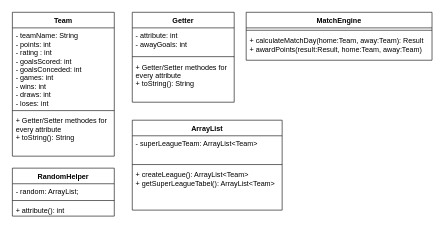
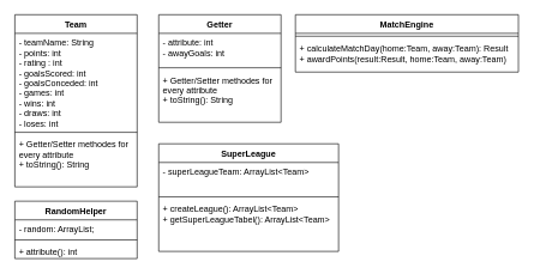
  <mxCell id="0" />
  <mxCell id="1" parent="0" />
  <mxCell id="2" value="Team" style="swimlane;fontStyle=1;align=center;verticalAlign=top;childLayout=stackLayout;horizontal=1;startSize=26;horizontalStack=0;resizeParent=1;resizeParentMax=0;resizeLast=0;collapsible=1;marginBottom=0;" vertex="1" parent="1"><mxGeometry x="20" y="20" width="170" height="240" as="geometry" /></mxCell>
  <mxCell id="3" value="- teamName: String&#10;- points: int&#10;- rating : int&#10;- goalsScored: int&#10;- goalsConceded: int&#10;- games: int&#10;- wins: int&#10;- draws: int&#10;- loses: int" style="text;strokeColor=none;fillColor=none;align=left;verticalAlign=top;spacingLeft=4;spacingRight=4;overflow=hidden;rotatable=0;points=[[0,0.5],[1,0.5]];portConstraint=eastwest;" vertex="1" parent="2"><mxGeometry y="26" width="170" height="134" as="geometry" /></mxCell>
  <mxCell id="4" value="" style="line;strokeWidth=1;fillColor=none;align=left;verticalAlign=middle;spacingTop=-1;spacingLeft=3;spacingRight=3;rotatable=0;labelPosition=right;points=[];portConstraint=eastwest;" vertex="1" parent="2"><mxGeometry y="160" width="170" height="8" as="geometry" /></mxCell>
  <mxCell id="5" value="+ Getter/Setter methodes for&#10;every attribute&#10;+ toString(): String" style="text;strokeColor=none;fillColor=none;align=left;verticalAlign=top;spacingLeft=4;spacingRight=4;overflow=hidden;rotatable=0;points=[[0,0.5],[1,0.5]];portConstraint=eastwest;" vertex="1" parent="2"><mxGeometry y="168" width="170" height="72" as="geometry" /></mxCell>
  <mxCell id="6" value="MatchEngine" style="swimlane;fontStyle=1;align=center;verticalAlign=top;childLayout=stackLayout;horizontal=1;startSize=26;horizontalStack=0;resizeParent=1;resizeParentMax=0;resizeLast=0;collapsible=1;marginBottom=0;" vertex="1" parent="1"><mxGeometry x="410" y="20" width="310" height="80" as="geometry" /></mxCell>
  <mxCell id="7" value="" style="line;strokeWidth=1;fillColor=none;align=left;verticalAlign=middle;spacingTop=-1;spacingLeft=3;spacingRight=3;rotatable=0;labelPosition=right;points=[];portConstraint=eastwest;" vertex="1" parent="6"><mxGeometry y="26" width="310" height="8" as="geometry" /></mxCell>
  <mxCell id="8" value="+ calculateMatchDay(home:Team, away:Team): Result&#10;+ awardPoints(result:Result, home:Team, away:Team)" style="text;strokeColor=none;fillColor=none;align=left;verticalAlign=top;spacingLeft=4;spacingRight=4;overflow=hidden;rotatable=0;points=[[0,0.5],[1,0.5]];portConstraint=eastwest;" vertex="1" parent="6"><mxGeometry y="34" width="310" height="46" as="geometry" /></mxCell>
  <mxCell id="9" value="Getter" style="swimlane;fontStyle=1;align=center;verticalAlign=top;childLayout=stackLayout;horizontal=1;startSize=26;horizontalStack=0;resizeParent=1;resizeParentMax=0;resizeLast=0;collapsible=1;marginBottom=0;" vertex="1" parent="1"><mxGeometry x="220" y="20" width="170" height="150" as="geometry" /></mxCell>
  <mxCell id="10" value="- attribute: int&#10;- awayGoals: int" style="text;strokeColor=none;fillColor=none;align=left;verticalAlign=top;spacingLeft=4;spacingRight=4;overflow=hidden;rotatable=0;points=[[0,0.5],[1,0.5]];portConstraint=eastwest;" vertex="1" parent="9"><mxGeometry y="26" width="170" height="44" as="geometry" /></mxCell>
  <mxCell id="11" value="" style="line;strokeWidth=1;fillColor=none;align=left;verticalAlign=middle;spacingTop=-1;spacingLeft=3;spacingRight=3;rotatable=0;labelPosition=right;points=[];portConstraint=eastwest;" vertex="1" parent="9"><mxGeometry y="70" width="170" height="8" as="geometry" /></mxCell>
  <mxCell id="12" value="+ Getter/Setter methodes for&#10;every attribute&#10;+ toString(): String" style="text;strokeColor=none;fillColor=none;align=left;verticalAlign=top;spacingLeft=4;spacingRight=4;overflow=hidden;rotatable=0;points=[[0,0.5],[1,0.5]];portConstraint=eastwest;" vertex="1" parent="9"><mxGeometry y="78" width="170" height="72" as="geometry" /></mxCell>
  <mxCell id="13" value="RandomHelper" style="swimlane;fontStyle=1;align=center;verticalAlign=top;childLayout=stackLayout;horizontal=1;startSize=26;horizontalStack=0;resizeParent=1;resizeParentMax=0;resizeLast=0;collapsible=1;marginBottom=0;" vertex="1" parent="1"><mxGeometry x="20" y="280" width="170" height="80" as="geometry" /></mxCell>
  <mxCell id="14" value="- random: ArrayList;" style="text;strokeColor=none;fillColor=none;align=left;verticalAlign=top;spacingLeft=4;spacingRight=4;overflow=hidden;rotatable=0;points=[[0,0.5],[1,0.5]];portConstraint=eastwest;" vertex="1" parent="13"><mxGeometry y="26" width="170" height="24" as="geometry" /></mxCell>
  <mxCell id="15" value="" style="line;strokeWidth=1;fillColor=none;align=left;verticalAlign=middle;spacingTop=-1;spacingLeft=3;spacingRight=3;rotatable=0;labelPosition=right;points=[];portConstraint=eastwest;" vertex="1" parent="13"><mxGeometry y="50" width="170" height="8" as="geometry" /></mxCell>
  <mxCell id="16" value="+ attribute(): int" style="text;strokeColor=none;fillColor=none;align=left;verticalAlign=top;spacingLeft=4;spacingRight=4;overflow=hidden;rotatable=0;points=[[0,0.5],[1,0.5]];portConstraint=eastwest;" vertex="1" parent="13"><mxGeometry y="58" width="170" height="22" as="geometry" /></mxCell>
- <mxCell id="17" value="ArrayList" style="swimlane;fontStyle=1;align=center;verticalAlign=top;childLayout=stackLayout;horizontal=1;startSize=26;horizontalStack=0;resizeParent=1;resizeParentMax=0;resizeLast=0;collapsible=1;marginBottom=0;" vertex="1" parent="1"><mxGeometry x="220" y="200" width="250" height="150" as="geometry" /></mxCell>
+ <mxCell id="17" value="SuperLeague" style="swimlane;fontStyle=1;align=center;verticalAlign=top;childLayout=stackLayout;horizontal=1;startSize=26;horizontalStack=0;resizeParent=1;resizeParentMax=0;resizeLast=0;collapsible=1;marginBottom=0;" vertex="1" parent="1"><mxGeometry x="220" y="200" width="250" height="150" as="geometry" /></mxCell>
  <mxCell id="18" value="- superLeagueTeam: ArrayList&lt;Team&gt;" style="text;strokeColor=none;fillColor=none;align=left;verticalAlign=top;spacingLeft=4;spacingRight=4;overflow=hidden;rotatable=0;points=[[0,0.5],[1,0.5]];portConstraint=eastwest;" vertex="1" parent="17"><mxGeometry y="26" width="250" height="44" as="geometry" /></mxCell>
  <mxCell id="19" value="" style="line;strokeWidth=1;fillColor=none;align=left;verticalAlign=middle;spacingTop=-1;spacingLeft=3;spacingRight=3;rotatable=0;labelPosition=right;points=[];portConstraint=eastwest;" vertex="1" parent="17"><mxGeometry y="70" width="250" height="8" as="geometry" /></mxCell>
  <mxCell id="20" value="+ createLeague(): ArrayList&lt;Team&gt;&#10;+ getSuperLeagueTabel(): ArrayList&lt;Team&gt;" style="text;strokeColor=none;fillColor=none;align=left;verticalAlign=top;spacingLeft=4;spacingRight=4;overflow=hidden;rotatable=0;points=[[0,0.5],[1,0.5]];portConstraint=eastwest;" vertex="1" parent="17"><mxGeometry y="78" width="250" height="72" as="geometry" /></mxCell>
